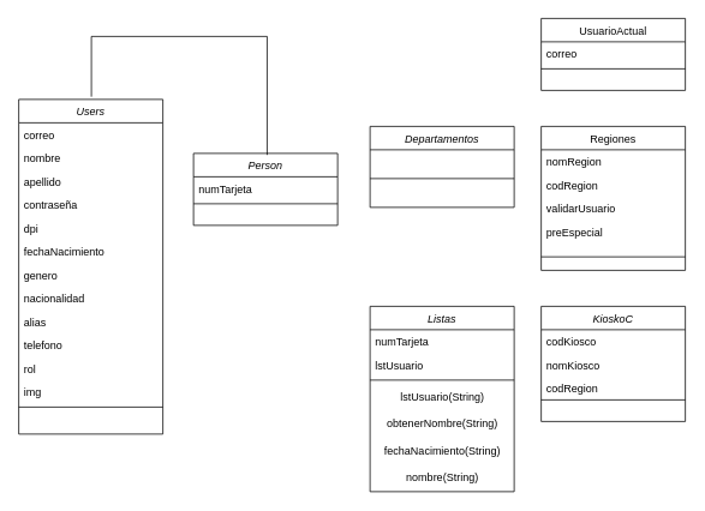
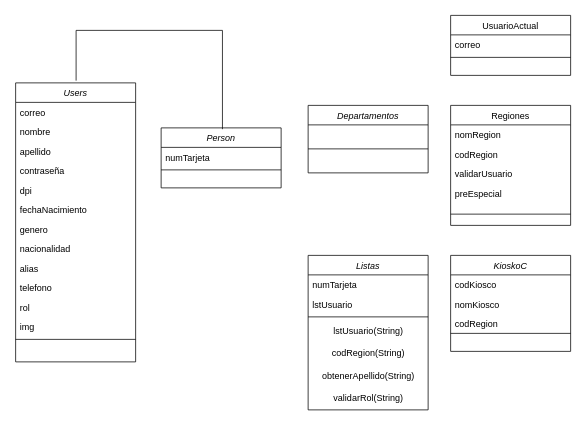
  <mxCell id="0" />
  <mxCell id="1" parent="0" />
  <mxCell id="2" value="UsuarioActual" style="swimlane;fontStyle=0;align=center;verticalAlign=top;childLayout=stackLayout;horizontal=1;startSize=26;horizontalStack=0;resizeParent=1;resizeLast=0;collapsible=1;marginBottom=0;rounded=0;shadow=0;strokeWidth=1;" vertex="1" parent="1"><mxGeometry x="600" y="20" width="160" height="80" as="geometry"><mxRectangle x="130" y="380" width="160" height="26" as="alternateBounds" /></mxGeometry></mxCell>
  <mxCell id="3" value="correo" style="text;align=left;verticalAlign=top;spacingLeft=4;spacingRight=4;overflow=hidden;rotatable=0;points=[[0,0.5],[1,0.5]];portConstraint=eastwest;" vertex="1" parent="2"><mxGeometry y="26" width="160" height="26" as="geometry" /></mxCell>
  <mxCell id="4" value="" style="line;html=1;strokeWidth=1;align=left;verticalAlign=middle;spacingTop=-1;spacingLeft=3;spacingRight=3;rotatable=0;labelPosition=right;points=[];portConstraint=eastwest;" vertex="1" parent="2"><mxGeometry y="52" width="160" height="8" as="geometry" /></mxCell>
  <mxCell id="5" value="Users" style="swimlane;fontStyle=2;align=center;verticalAlign=top;childLayout=stackLayout;horizontal=1;startSize=26;horizontalStack=0;resizeParent=1;resizeLast=0;collapsible=1;marginBottom=0;rounded=0;shadow=0;strokeWidth=1;" vertex="1" parent="1"><mxGeometry x="20" y="110" width="160" height="372" as="geometry"><mxRectangle x="230" y="140" width="160" height="26" as="alternateBounds" /></mxGeometry></mxCell>
  <mxCell id="6" value="correo" style="text;align=left;verticalAlign=top;spacingLeft=4;spacingRight=4;overflow=hidden;rotatable=0;points=[[0,0.5],[1,0.5]];portConstraint=eastwest;" vertex="1" parent="5"><mxGeometry y="26" width="160" height="26" as="geometry" /></mxCell>
  <mxCell id="7" value="nombre" style="text;align=left;verticalAlign=top;spacingLeft=4;spacingRight=4;overflow=hidden;rotatable=0;points=[[0,0.5],[1,0.5]];portConstraint=eastwest;rounded=0;shadow=0;html=0;" vertex="1" parent="5"><mxGeometry y="52" width="160" height="26" as="geometry" /></mxCell>
  <mxCell id="8" value="apellido" style="text;align=left;verticalAlign=top;spacingLeft=4;spacingRight=4;overflow=hidden;rotatable=0;points=[[0,0.5],[1,0.5]];portConstraint=eastwest;rounded=0;shadow=0;html=0;" vertex="1" parent="5"><mxGeometry y="78" width="160" height="26" as="geometry" /></mxCell>
  <mxCell id="9" value="contraseña" style="text;align=left;verticalAlign=top;spacingLeft=4;spacingRight=4;overflow=hidden;rotatable=0;points=[[0,0.5],[1,0.5]];portConstraint=eastwest;rounded=0;shadow=0;html=0;" vertex="1" parent="5"><mxGeometry y="104" width="160" height="26" as="geometry" /></mxCell>
  <mxCell id="10" value="dpi" style="text;align=left;verticalAlign=top;spacingLeft=4;spacingRight=4;overflow=hidden;rotatable=0;points=[[0,0.5],[1,0.5]];portConstraint=eastwest;rounded=0;shadow=0;html=0;" vertex="1" parent="5"><mxGeometry y="130" width="160" height="26" as="geometry" /></mxCell>
  <mxCell id="11" value="fechaNacimiento" style="text;align=left;verticalAlign=top;spacingLeft=4;spacingRight=4;overflow=hidden;rotatable=0;points=[[0,0.5],[1,0.5]];portConstraint=eastwest;rounded=0;shadow=0;html=0;" vertex="1" parent="5"><mxGeometry y="156" width="160" height="26" as="geometry" /></mxCell>
  <mxCell id="12" value="genero" style="text;align=left;verticalAlign=top;spacingLeft=4;spacingRight=4;overflow=hidden;rotatable=0;points=[[0,0.5],[1,0.5]];portConstraint=eastwest;rounded=0;shadow=0;html=0;" vertex="1" parent="5"><mxGeometry y="182" width="160" height="26" as="geometry" /></mxCell>
  <mxCell id="13" value="nacionalidad" style="text;align=left;verticalAlign=top;spacingLeft=4;spacingRight=4;overflow=hidden;rotatable=0;points=[[0,0.5],[1,0.5]];portConstraint=eastwest;rounded=0;shadow=0;html=0;" vertex="1" parent="5"><mxGeometry y="208" width="160" height="26" as="geometry" /></mxCell>
  <mxCell id="14" value="alias" style="text;align=left;verticalAlign=top;spacingLeft=4;spacingRight=4;overflow=hidden;rotatable=0;points=[[0,0.5],[1,0.5]];portConstraint=eastwest;rounded=0;shadow=0;html=0;" vertex="1" parent="5"><mxGeometry y="234" width="160" height="26" as="geometry" /></mxCell>
  <mxCell id="15" value="telefono" style="text;align=left;verticalAlign=top;spacingLeft=4;spacingRight=4;overflow=hidden;rotatable=0;points=[[0,0.5],[1,0.5]];portConstraint=eastwest;rounded=0;shadow=0;html=0;" vertex="1" parent="5"><mxGeometry y="260" width="160" height="26" as="geometry" /></mxCell>
  <mxCell id="16" value="rol" style="text;align=left;verticalAlign=top;spacingLeft=4;spacingRight=4;overflow=hidden;rotatable=0;points=[[0,0.5],[1,0.5]];portConstraint=eastwest;rounded=0;shadow=0;html=0;" vertex="1" parent="5"><mxGeometry y="286" width="160" height="26" as="geometry" /></mxCell>
  <mxCell id="17" value="img" style="text;align=left;verticalAlign=top;spacingLeft=4;spacingRight=4;overflow=hidden;rotatable=0;points=[[0,0.5],[1,0.5]];portConstraint=eastwest;rounded=0;shadow=0;html=0;" vertex="1" parent="5"><mxGeometry y="312" width="160" height="26" as="geometry" /></mxCell>
  <mxCell id="18" value="" style="line;html=1;strokeWidth=1;align=left;verticalAlign=middle;spacingTop=-1;spacingLeft=3;spacingRight=3;rotatable=0;labelPosition=right;points=[];portConstraint=eastwest;" vertex="1" parent="5"><mxGeometry y="338" width="160" height="8" as="geometry" /></mxCell>
  <mxCell id="19" value="Person" style="swimlane;fontStyle=2;align=center;verticalAlign=top;childLayout=stackLayout;horizontal=1;startSize=26;horizontalStack=0;resizeParent=1;resizeLast=0;collapsible=1;marginBottom=0;rounded=0;shadow=0;strokeWidth=1;" vertex="1" parent="1"><mxGeometry x="214" y="170" width="160" height="80" as="geometry"><mxRectangle x="230" y="140" width="160" height="26" as="alternateBounds" /></mxGeometry></mxCell>
  <mxCell id="20" value="numTarjeta" style="text;align=left;verticalAlign=top;spacingLeft=4;spacingRight=4;overflow=hidden;rotatable=0;points=[[0,0.5],[1,0.5]];portConstraint=eastwest;" vertex="1" parent="19"><mxGeometry y="26" width="160" height="26" as="geometry" /></mxCell>
  <mxCell id="21" value="" style="line;html=1;strokeWidth=1;align=left;verticalAlign=middle;spacingTop=-1;spacingLeft=3;spacingRight=3;rotatable=0;labelPosition=right;points=[];portConstraint=eastwest;" vertex="1" parent="19"><mxGeometry y="52" width="160" height="8" as="geometry" /></mxCell>
  <mxCell id="22" value="" style="endArrow=none;endSize=10;endFill=0;shadow=0;strokeWidth=1;rounded=0;edgeStyle=elbowEdgeStyle;elbow=vertical;exitX=0.504;exitY=-0.008;exitDx=0;exitDy=0;exitPerimeter=0;entryX=0.511;entryY=0.022;entryDx=0;entryDy=0;entryPerimeter=0;" edge="1" parent="1" source="5" target="19"><mxGeometry width="160" relative="1" as="geometry"><mxPoint x="400" y="565" as="sourcePoint" /><mxPoint x="290" y="463" as="targetPoint" /><Array as="points"><mxPoint x="210" y="40" /></Array></mxGeometry></mxCell>
  <mxCell id="23" value="Regiones" style="swimlane;fontStyle=0;align=center;verticalAlign=top;childLayout=stackLayout;horizontal=1;startSize=26;horizontalStack=0;resizeParent=1;resizeLast=0;collapsible=1;marginBottom=0;rounded=0;shadow=0;strokeWidth=1;" vertex="1" parent="1"><mxGeometry x="600" y="140" width="160" height="160" as="geometry"><mxRectangle x="130" y="380" width="160" height="26" as="alternateBounds" /></mxGeometry></mxCell>
  <mxCell id="24" value="nomRegion" style="text;align=left;verticalAlign=top;spacingLeft=4;spacingRight=4;overflow=hidden;rotatable=0;points=[[0,0.5],[1,0.5]];portConstraint=eastwest;" vertex="1" parent="23"><mxGeometry y="26" width="160" height="26" as="geometry" /></mxCell>
  <mxCell id="25" value="codRegion" style="text;align=left;verticalAlign=top;spacingLeft=4;spacingRight=4;overflow=hidden;rotatable=0;points=[[0,0.5],[1,0.5]];portConstraint=eastwest;" vertex="1" parent="23"><mxGeometry y="52" width="160" height="26" as="geometry" /></mxCell>
  <mxCell id="26" value="validarUsuario" style="text;align=left;verticalAlign=top;spacingLeft=4;spacingRight=4;overflow=hidden;rotatable=0;points=[[0,0.5],[1,0.5]];portConstraint=eastwest;" vertex="1" parent="23"><mxGeometry y="78" width="160" height="26" as="geometry" /></mxCell>
  <mxCell id="27" value="preEspecial" style="text;align=left;verticalAlign=top;spacingLeft=4;spacingRight=4;overflow=hidden;rotatable=0;points=[[0,0.5],[1,0.5]];portConstraint=eastwest;" vertex="1" parent="23"><mxGeometry y="104" width="160" height="26" as="geometry" /></mxCell>
  <mxCell id="28" value="" style="line;html=1;strokeWidth=1;align=left;verticalAlign=middle;spacingTop=-1;spacingLeft=3;spacingRight=3;rotatable=0;labelPosition=right;points=[];portConstraint=eastwest;" vertex="1" parent="23"><mxGeometry y="130" width="160" height="30" as="geometry" /></mxCell>
  <mxCell id="29" value="Listas" style="swimlane;fontStyle=2;align=center;verticalAlign=top;childLayout=stackLayout;horizontal=1;startSize=26;horizontalStack=0;resizeParent=1;resizeLast=0;collapsible=1;marginBottom=0;rounded=0;shadow=0;strokeWidth=1;" vertex="1" parent="1"><mxGeometry x="410" y="340" width="160" height="206" as="geometry"><mxRectangle x="230" y="140" width="160" height="26" as="alternateBounds" /></mxGeometry></mxCell>
  <mxCell id="30" value="numTarjeta" style="text;align=left;verticalAlign=top;spacingLeft=4;spacingRight=4;overflow=hidden;rotatable=0;points=[[0,0.5],[1,0.5]];portConstraint=eastwest;" vertex="1" parent="29"><mxGeometry y="26" width="160" height="26" as="geometry" /></mxCell>
  <mxCell id="31" value="lstUsuario" style="text;align=left;verticalAlign=top;spacingLeft=4;spacingRight=4;overflow=hidden;rotatable=0;points=[[0,0.5],[1,0.5]];portConstraint=eastwest;" vertex="1" parent="29"><mxGeometry y="52" width="160" height="26" as="geometry" /></mxCell>
  <mxCell id="32" value="" style="line;html=1;strokeWidth=1;align=left;verticalAlign=middle;spacingTop=-1;spacingLeft=3;spacingRight=3;rotatable=0;labelPosition=right;points=[];portConstraint=eastwest;" vertex="1" parent="29"><mxGeometry y="78" width="160" height="8" as="geometry" /></mxCell>
  <mxCell id="33" value="lstUsuario(String)" style="text;html=1;align=center;verticalAlign=middle;resizable=0;points=[];autosize=1;strokeColor=none;fillColor=none;" vertex="1" parent="29"><mxGeometry y="86" width="160" height="30" as="geometry" /></mxCell>
- <mxCell id="34" value="obtenerNombre(String)" style="text;html=1;align=center;verticalAlign=middle;resizable=0;points=[];autosize=1;strokeColor=none;fillColor=none;" vertex="1" parent="29"><mxGeometry y="116" width="160" height="30" as="geometry" /></mxCell>
- <mxCell id="35" value="fechaNacimiento(String)" style="text;html=1;align=center;verticalAlign=middle;resizable=0;points=[];autosize=1;strokeColor=none;fillColor=none;" vertex="1" parent="29"><mxGeometry y="146" width="160" height="30" as="geometry" /></mxCell>
- <mxCell id="36" value="nombre(String)" style="text;html=1;align=center;verticalAlign=middle;resizable=0;points=[];autosize=1;strokeColor=none;fillColor=none;" vertex="1" parent="29"><mxGeometry y="176" width="160" height="30" as="geometry" /></mxCell>
+ <mxCell id="34" value="codRegion(String)" style="text;html=1;align=center;verticalAlign=middle;resizable=0;points=[];autosize=1;strokeColor=none;fillColor=none;" vertex="1" parent="29"><mxGeometry y="116" width="160" height="30" as="geometry" /></mxCell>
+ <mxCell id="35" value="obtenerApellido(String)" style="text;html=1;align=center;verticalAlign=middle;resizable=0;points=[];autosize=1;strokeColor=none;fillColor=none;" vertex="1" parent="29"><mxGeometry y="146" width="160" height="30" as="geometry" /></mxCell>
+ <mxCell id="36" value="validarRol(String)" style="text;html=1;align=center;verticalAlign=middle;resizable=0;points=[];autosize=1;strokeColor=none;fillColor=none;" vertex="1" parent="29"><mxGeometry y="176" width="160" height="30" as="geometry" /></mxCell>
  <mxCell id="37" value="KioskoC" style="swimlane;fontStyle=2;align=center;verticalAlign=top;childLayout=stackLayout;horizontal=1;startSize=26;horizontalStack=0;resizeParent=1;resizeLast=0;collapsible=1;marginBottom=0;rounded=0;shadow=0;strokeWidth=1;" vertex="1" parent="1"><mxGeometry x="600" y="340" width="160" height="128" as="geometry"><mxRectangle x="230" y="140" width="160" height="26" as="alternateBounds" /></mxGeometry></mxCell>
  <mxCell id="38" value="codKiosco" style="text;align=left;verticalAlign=top;spacingLeft=4;spacingRight=4;overflow=hidden;rotatable=0;points=[[0,0.5],[1,0.5]];portConstraint=eastwest;" vertex="1" parent="37"><mxGeometry y="26" width="160" height="26" as="geometry" /></mxCell>
  <mxCell id="39" value="nomKiosco" style="text;align=left;verticalAlign=top;spacingLeft=4;spacingRight=4;overflow=hidden;rotatable=0;points=[[0,0.5],[1,0.5]];portConstraint=eastwest;" vertex="1" parent="37"><mxGeometry y="52" width="160" height="26" as="geometry" /></mxCell>
  <mxCell id="40" value="codRegion" style="text;align=left;verticalAlign=top;spacingLeft=4;spacingRight=4;overflow=hidden;rotatable=0;points=[[0,0.5],[1,0.5]];portConstraint=eastwest;" vertex="1" parent="37"><mxGeometry y="78" width="160" height="22" as="geometry" /></mxCell>
  <mxCell id="41" value="" style="line;html=1;strokeWidth=1;align=left;verticalAlign=middle;spacingTop=-1;spacingLeft=3;spacingRight=3;rotatable=0;labelPosition=right;points=[];portConstraint=eastwest;" vertex="1" parent="37"><mxGeometry y="100" width="160" height="8" as="geometry" /></mxCell>
  <mxCell id="42" value="Departamentos" style="swimlane;fontStyle=2;align=center;verticalAlign=top;childLayout=stackLayout;horizontal=1;startSize=26;horizontalStack=0;resizeParent=1;resizeLast=0;collapsible=1;marginBottom=0;rounded=0;shadow=0;strokeWidth=1;" vertex="1" parent="1"><mxGeometry x="410" y="140" width="160" height="90" as="geometry"><mxRectangle x="230" y="140" width="160" height="26" as="alternateBounds" /></mxGeometry></mxCell>
  <mxCell id="43" value="" style="line;html=1;strokeWidth=1;align=left;verticalAlign=middle;spacingTop=-1;spacingLeft=3;spacingRight=3;rotatable=0;labelPosition=right;points=[];portConstraint=eastwest;" vertex="1" parent="42"><mxGeometry y="26" width="160" height="64" as="geometry" /></mxCell>
